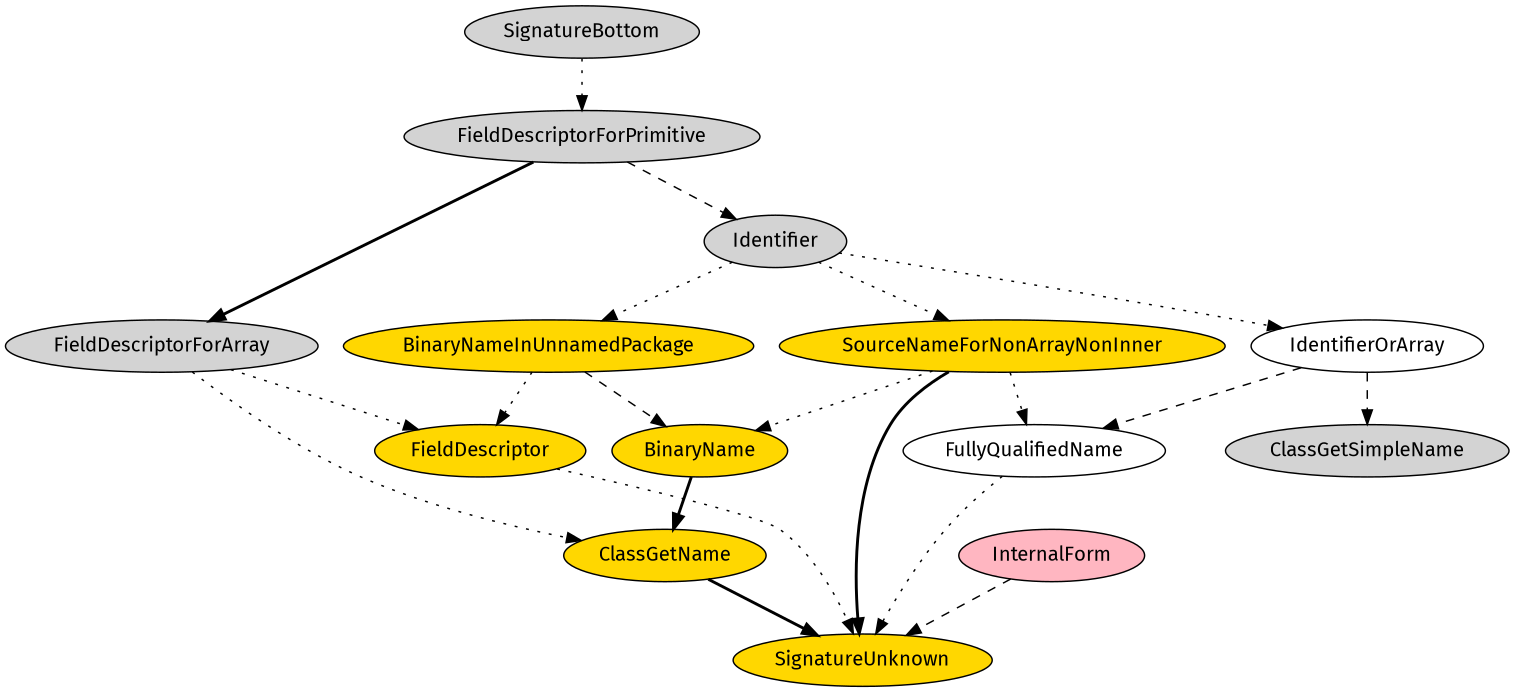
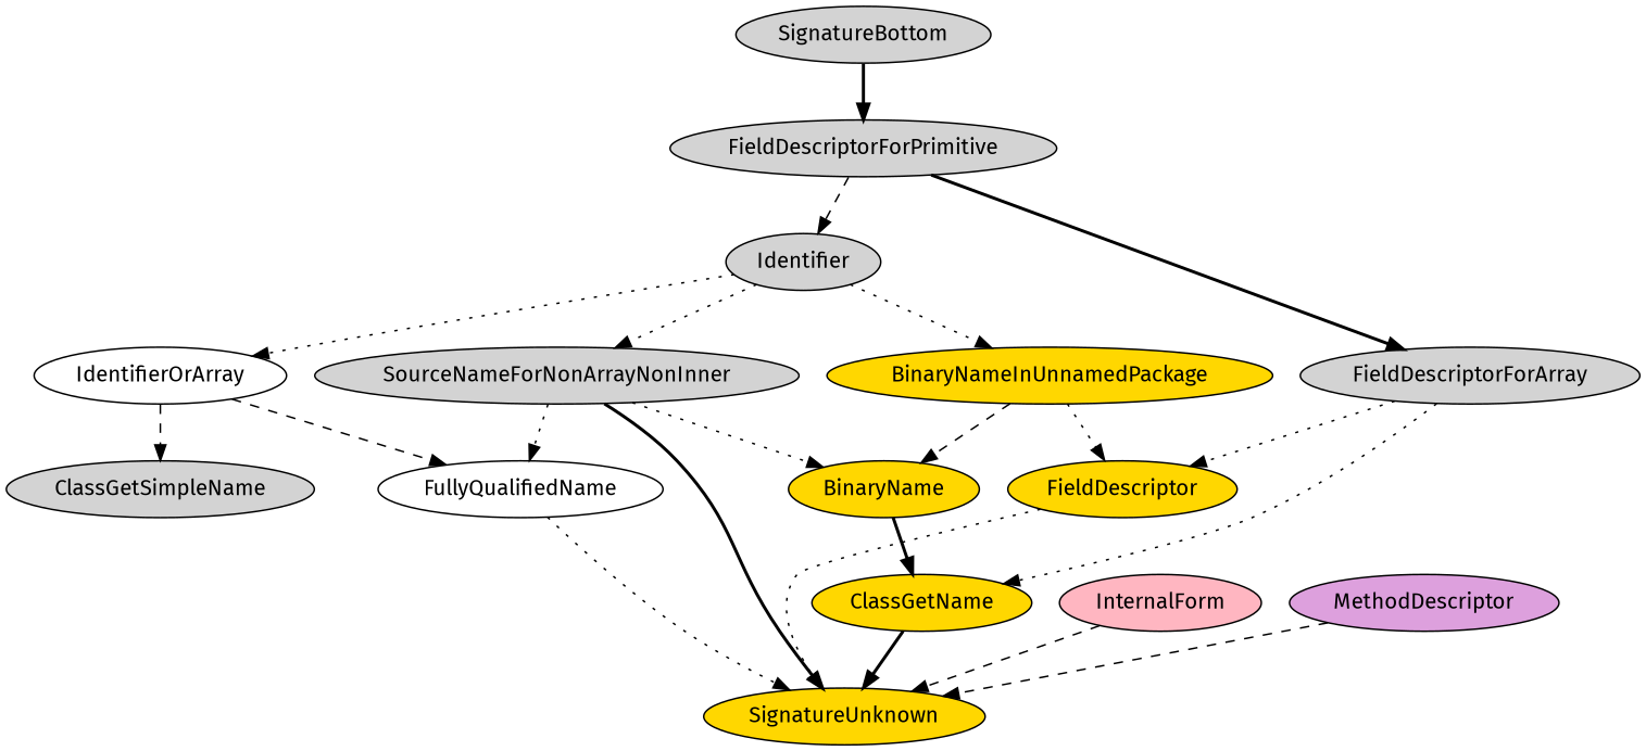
  digraph {
    fontname="Fira Sans"
    node [fillcolor=lightgrey fontname="Fira Sans" style=filled]
    edge [fontname="Fira Sans" style=dotted]
    BinaryNameInUnnamedPackage [fillcolor=gold]
    BinaryName [fillcolor=gold]
    FieldDescriptor [fillcolor=gold]
    ClassGetName [fillcolor=gold]
    InternalForm [fillcolor=lightpink]
    SignatureUnknown [fillcolor=gold]
    FieldDescriptorForArray
    FieldDescriptorForPrimitive
    Identifier
-   SourceNameForNonArrayNonInner [fillcolor=gold]
+   SourceNameForNonArrayNonInner
    IdentifierOrArray [fillcolor=white]
    FullyQualifiedName [fillcolor=white]
    ClassGetSimpleName
+   MethodDescriptor [fillcolor=plum]
    SignatureBottom
    BinaryNameInUnnamedPackage -> BinaryName [style=dashed]
    BinaryNameInUnnamedPackage -> FieldDescriptor
    BinaryName -> ClassGetName [style=bold]
    FieldDescriptor -> SignatureUnknown
    ClassGetName -> SignatureUnknown [style=bold]
    InternalForm -> SignatureUnknown [style=dashed]
    FieldDescriptorForArray -> FieldDescriptor
    FieldDescriptorForArray -> ClassGetName
    FieldDescriptorForPrimitive -> FieldDescriptorForArray [style=bold]
    FieldDescriptorForPrimitive -> Identifier [style=dashed]
    Identifier -> BinaryNameInUnnamedPackage
    Identifier -> SourceNameForNonArrayNonInner
    Identifier -> IdentifierOrArray
    SourceNameForNonArrayNonInner -> BinaryName
    SourceNameForNonArrayNonInner -> SignatureUnknown [style=bold]
    SourceNameForNonArrayNonInner -> FullyQualifiedName
    IdentifierOrArray -> FullyQualifiedName [style=dashed]
    IdentifierOrArray -> ClassGetSimpleName [style=dashed]
    FullyQualifiedName -> SignatureUnknown
-   SignatureBottom -> FieldDescriptorForPrimitive
+   MethodDescriptor -> SignatureUnknown [style=dashed]
+   SignatureBottom -> FieldDescriptorForPrimitive [style=bold]
  }
